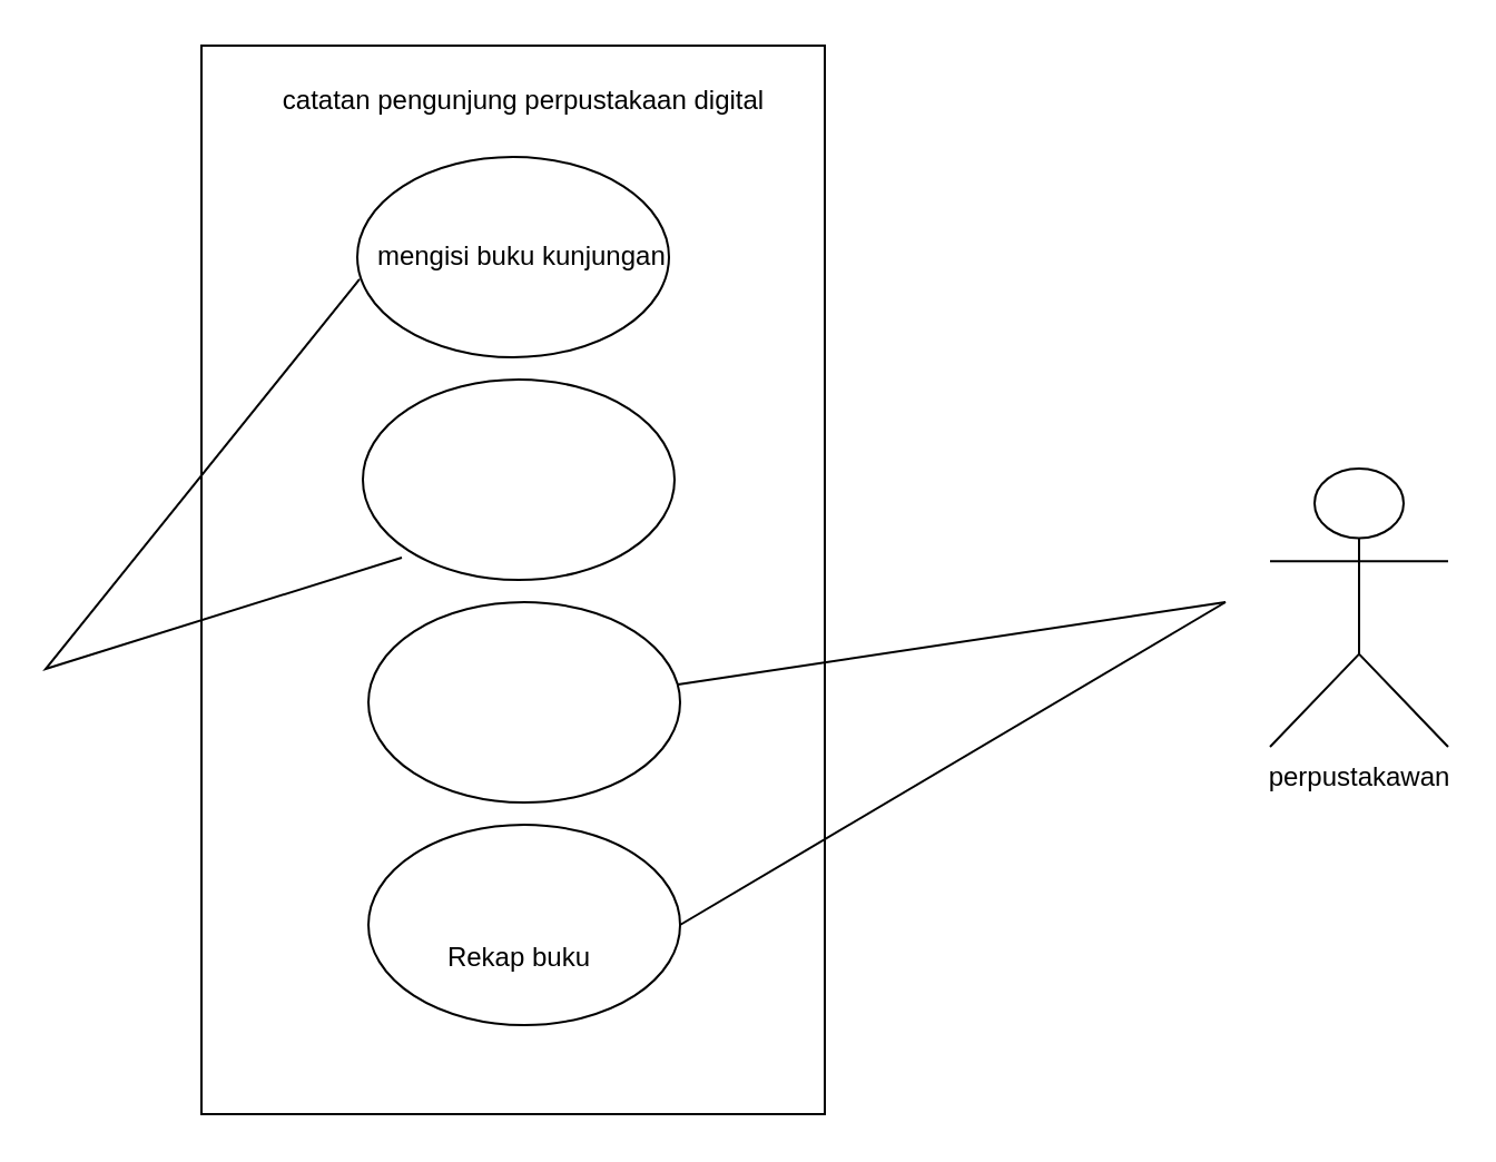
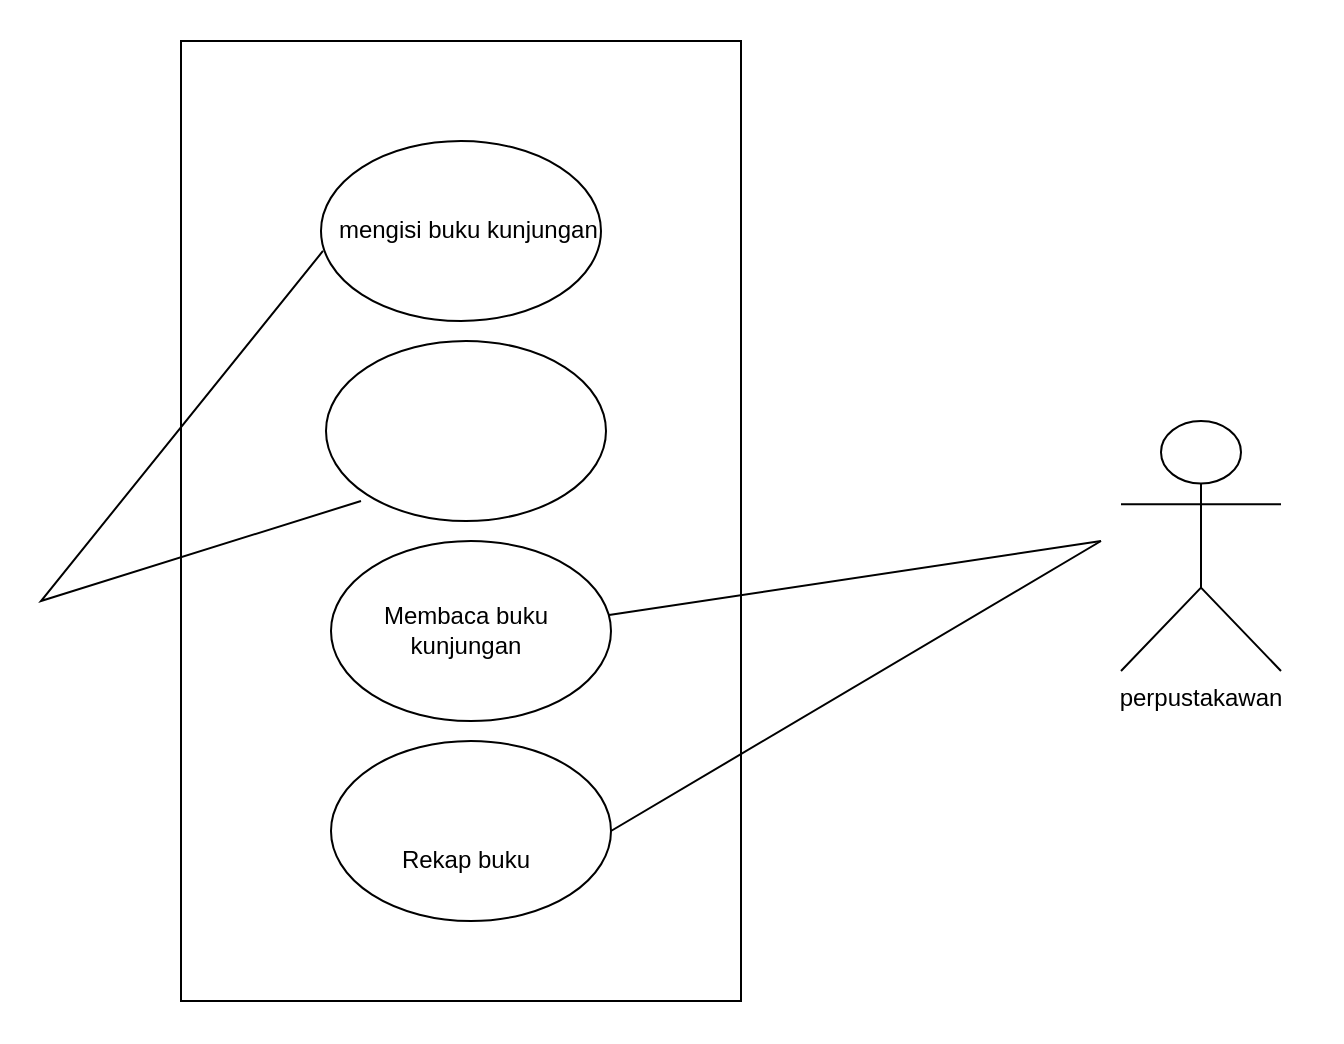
  <mxCell id="0" />
  <mxCell id="1" parent="0" />
  <mxCell id="2" value="" style="rounded=0;whiteSpace=wrap;html=1;" vertex="1" parent="1"><mxGeometry x="90" y="20" width="280" height="480" as="geometry" /></mxCell>
  <mxCell id="3" value="" style="ellipse;whiteSpace=wrap;html=1;" vertex="1" parent="1"><mxGeometry x="160" y="70" width="140" height="90" as="geometry" /></mxCell>
- <mxCell id="4" value="catatan pengunjung perpustakaan digital" style="text;html=1;strokeColor=none;fillColor=none;align=center;verticalAlign=middle;whiteSpace=wrap;rounded=0;" vertex="1" parent="1"><mxGeometry x="100" y="30" width="270" height="30" as="geometry" /></mxCell>
  <mxCell id="5" value="&amp;nbsp;mengisi buku kunjungan" style="text;html=1;strokeColor=none;fillColor=none;align=center;verticalAlign=middle;whiteSpace=wrap;rounded=0;" vertex="1" parent="1"><mxGeometry x="165" y="110" width="135" height="10" as="geometry" /></mxCell>
  <mxCell id="6" value="" style="ellipse;whiteSpace=wrap;html=1;" vertex="1" parent="1"><mxGeometry x="162.5" y="170" width="140" height="90" as="geometry" /></mxCell>
  <mxCell id="7" value="" style="ellipse;whiteSpace=wrap;html=1;" vertex="1" parent="1"><mxGeometry x="165" y="270" width="140" height="90" as="geometry" /></mxCell>
+ <mxCell id="8" value="Membaca buku kunjungan" style="text;html=1;strokeColor=none;fillColor=none;align=center;verticalAlign=middle;whiteSpace=wrap;rounded=0;" vertex="1" parent="1"><mxGeometry x="172.5" y="305" width="120" height="20" as="geometry" /></mxCell>
  <mxCell id="9" value="" style="ellipse;whiteSpace=wrap;html=1;" vertex="1" parent="1"><mxGeometry x="165" y="370" width="140" height="90" as="geometry" /></mxCell>
  <mxCell id="10" value="Rekap buku" style="text;html=1;strokeColor=none;fillColor=none;align=center;verticalAlign=middle;whiteSpace=wrap;rounded=0;" vertex="1" parent="1"><mxGeometry x="197.5" y="415" width="70" height="30" as="geometry" /></mxCell>
- <mxCell id="11" value="perpustakawan" style="shape=umlActor;verticalLabelPosition=bottom;verticalAlign=top;html=1;outlineConnect=0;" vertex="1" parent="1"><mxGeometry x="570" y="210" width="80" height="125" as="geometry" /></mxCell>
+ <mxCell id="11" value="perpustakawan" style="shape=umlActor;verticalLabelPosition=bottom;verticalAlign=top;html=1;outlineConnect=0;" vertex="1" parent="1"><mxGeometry x="560" y="210" width="80" height="125" as="geometry" /></mxCell>
  <mxCell id="12" value="" style="endArrow=none;html=1;rounded=0;entryX=0.007;entryY=0.611;entryDx=0;entryDy=0;entryPerimeter=0;" edge="1" parent="1" target="3"><mxGeometry width="50" height="50" relative="1" as="geometry"><mxPoint x="180" y="250" as="sourcePoint" /><mxPoint x="160" y="160" as="targetPoint" /><Array as="points"><mxPoint x="20" y="300" /></Array></mxGeometry></mxCell>
  <mxCell id="13" value="" style="endArrow=none;html=1;rounded=0;exitX=0.993;exitY=0.411;exitDx=0;exitDy=0;exitPerimeter=0;" edge="1" parent="1" source="7"><mxGeometry width="50" height="50" relative="1" as="geometry"><mxPoint x="490" y="325" as="sourcePoint" /><mxPoint x="550" y="270" as="targetPoint" /></mxGeometry></mxCell>
  <mxCell id="14" value="" style="endArrow=none;html=1;rounded=0;exitX=1;exitY=0.5;exitDx=0;exitDy=0;" edge="1" parent="1" source="9"><mxGeometry width="50" height="50" relative="1" as="geometry"><mxPoint x="500" y="320" as="sourcePoint" /><mxPoint x="550" y="270" as="targetPoint" /></mxGeometry></mxCell>
